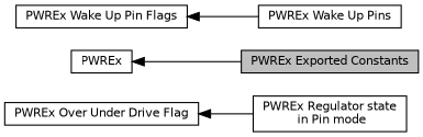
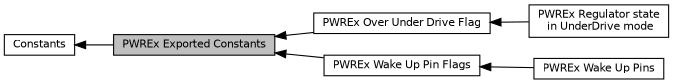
  digraph {
    rankdir=LR
    node [color=black fillcolor=white fontname=Helvetica fontsize=10 shape=record style=filled]
    edge [dir=back fontname=Helvetica fontsize=10 labelfontname=Helvetica labelfontsize=10 shape=plaintext style=solid]
-   n1 [height=0.2 label="PWREx Regulator state\l in Pin mode" width=0.4]
+   n1 [height=0.2 label="PWREx Regulator state\l in UnderDrive mode" width=0.4]
    n2 [height=0.2 label="PWREx Over Under Drive Flag" width=0.4]
-   n3 [height=0.2 label=PWREx width=0.4]
+   n3 [height=0.2 label=Constants width=0.4]
    n4 [fillcolor=grey75 fontcolor=black height=0.2 label="PWREx Exported Constants" width=0.4]
    n5 [height=0.2 label="PWREx Wake Up Pin Flags" width=0.4]
    n6 [height=0.2 label="PWREx Wake Up Pins" width=0.4]
    n2 -> n1
    n3 -> n4
+   n4 -> n2
+   n4 -> n5
    n5 -> n6
  }
